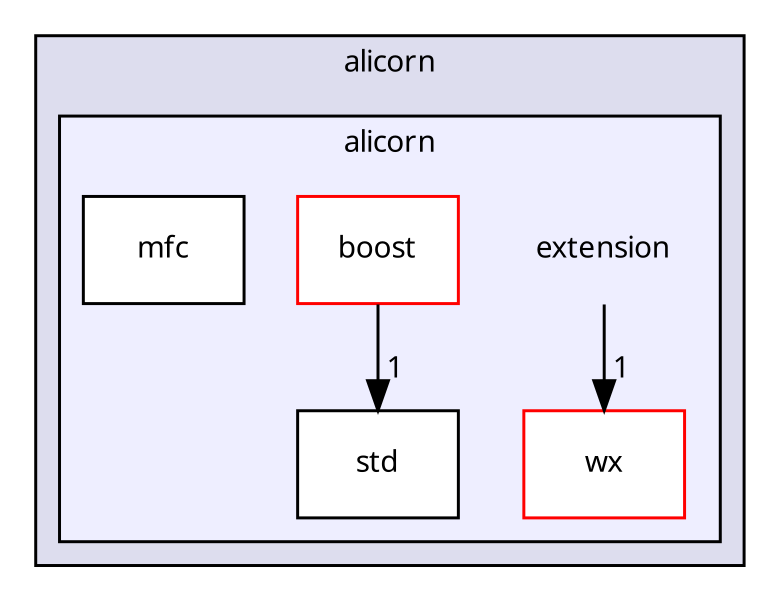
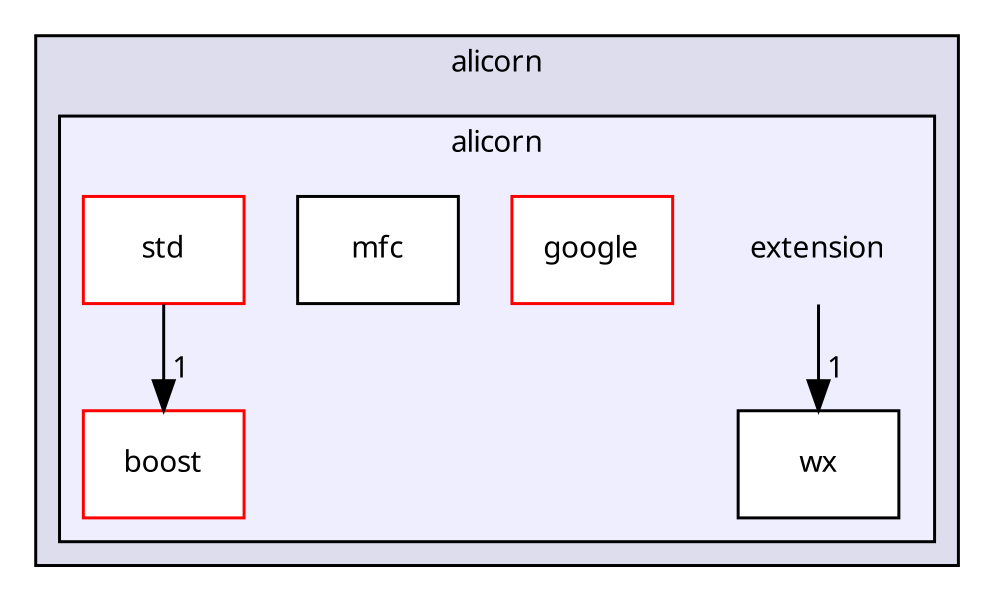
  digraph {
    compound=true
    fontname="Noto Sans"
    node [fontname="Noto Sans" fontsize=10 shape=box color=red fillcolor=white style=filled]
    edge [headlabel=1 labeldistance=1.5 labelfontname=Verdana labelfontsize=10 fontname="Noto Sans"]
    n1 [label=extension shape=plaintext color="" fillcolor="" style=""]
    n2 [label=boost]
+   n3 [label=google]
    n4 [color=black label=mfc]
-   n5 [color=black label=std]
-   n6 [label=wx]
+   n5 [label=std]
+   n6 [color=black label=wx]
    subgraph cluster_1 {
      bgcolor="#ddddee"
      fontsize=10
      label=alicorn
      pencolor=black
      subgraph cluster_2 {
        bgcolor="#eeeeff"
        fontsize=10
        pencolor=black
        n1
        n2
+       n3
        n4
        n5
        n6
      }
    }
    n1 -> n6
-   n2 -> n5
+   n5 -> n2
  }
